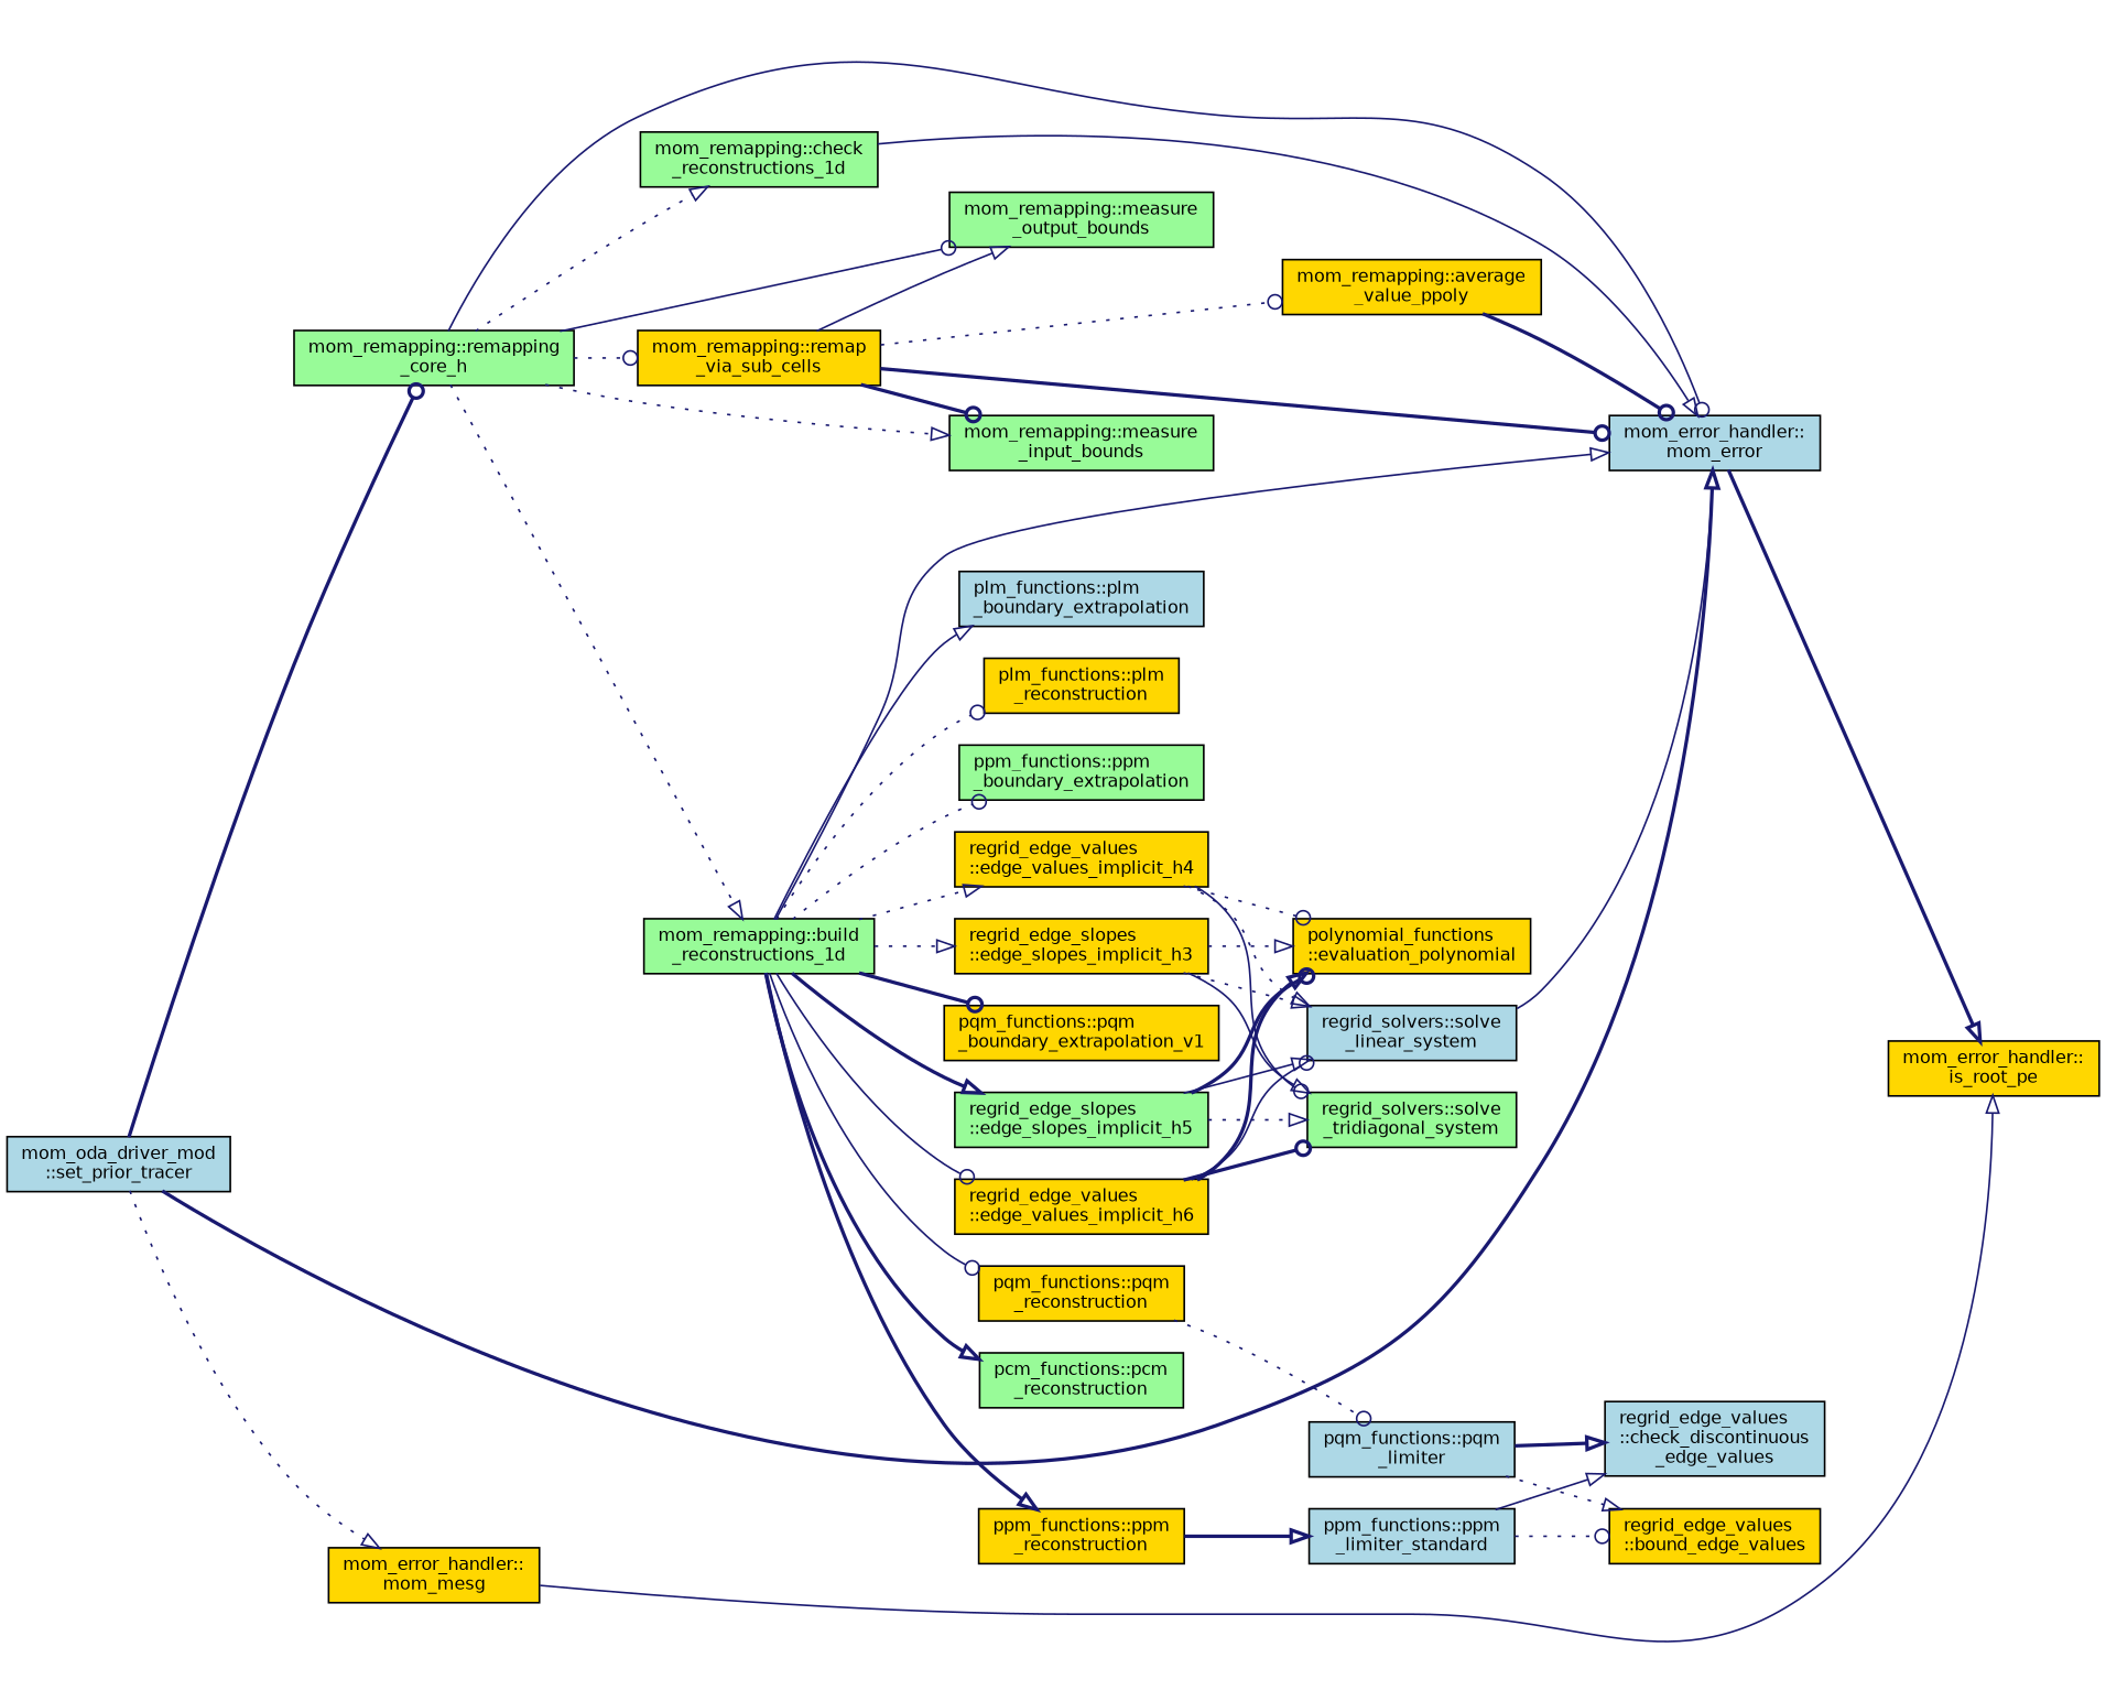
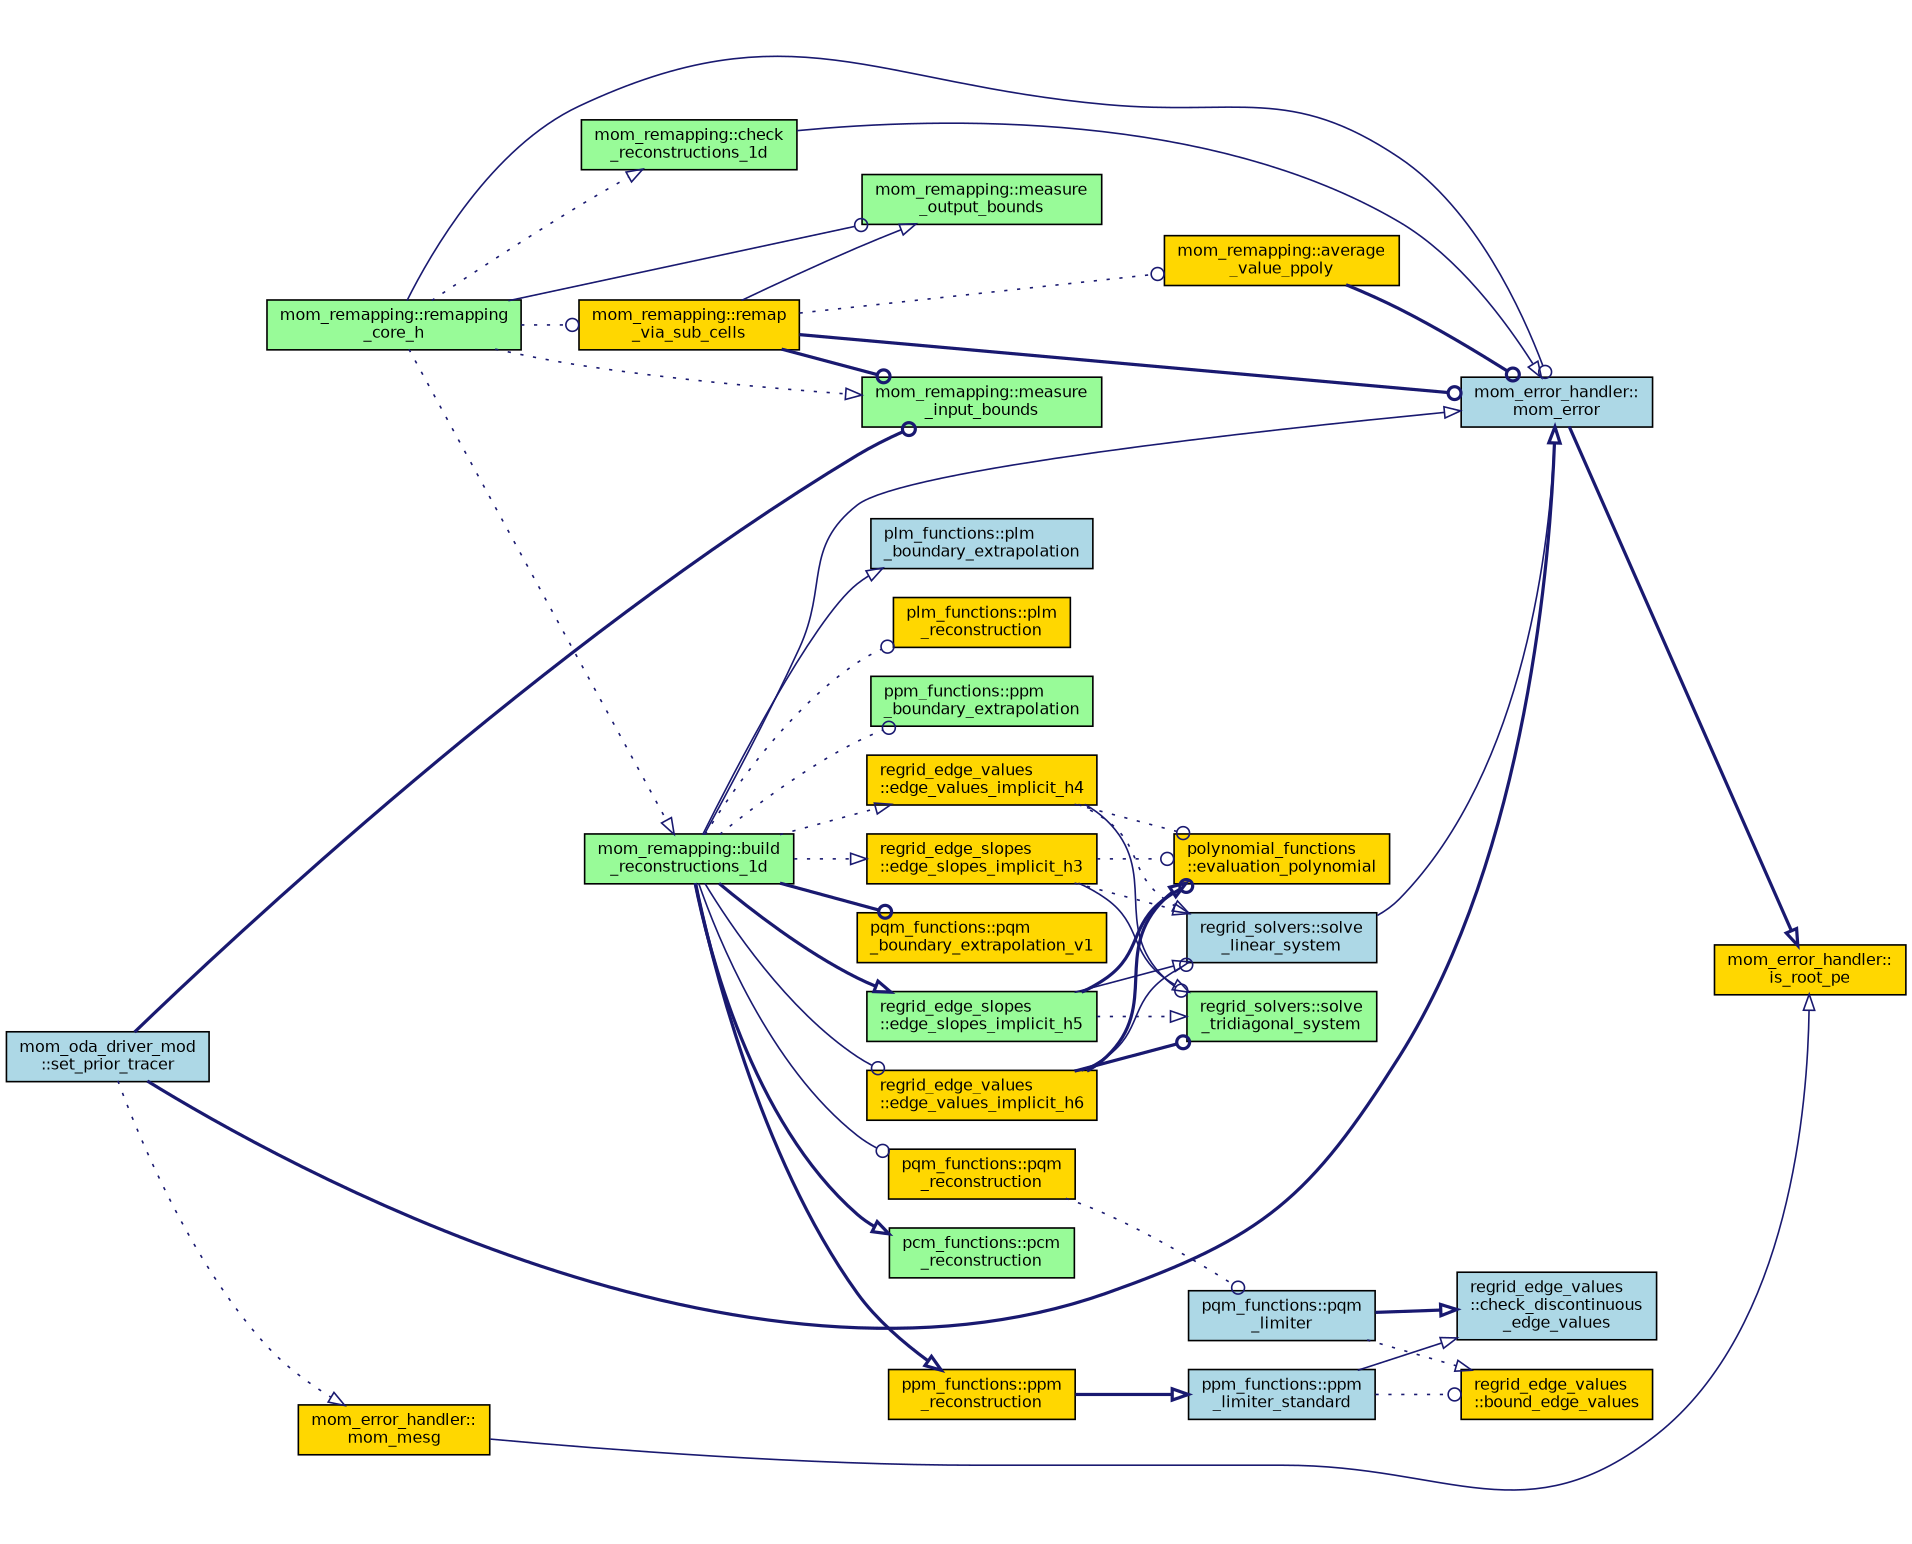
  digraph {
    rankdir=LR
    node [color=black fillcolor=gold fontname=Helvetica fontsize=10 shape=record style=filled]
    edge [arrowhead=onormal color=midnightblue fontname=Helvetica fontsize=10 labelfontname=Helvetica labelfontsize=10 style=dotted]
    n1 [fillcolor=lightblue fontcolor=black height=0.2 label="mom_oda_driver_mod\l::set_prior_tracer" width=0.4]
    n2 [fillcolor=lightblue height=0.2 label="mom_error_handler::\lmom_error" width=0.4]
    n3 [height=0.2 label="mom_error_handler::\lmom_mesg" width=0.4]
    n4 [fillcolor=palegreen height=0.2 label="mom_remapping::remapping\l_core_h" width=0.4]
    n5 [height=0.2 label="mom_error_handler::\lis_root_pe" width=0.4]
    n6 [fillcolor=palegreen height=0.2 label="mom_remapping::build\l_reconstructions_1d" width=0.4]
    n7 [fillcolor=palegreen height=0.2 label="mom_remapping::check\l_reconstructions_1d" width=0.4]
    n8 [fillcolor=palegreen height=0.2 label="mom_remapping::measure\l_input_bounds" width=0.4]
    n9 [fillcolor=palegreen height=0.2 label="mom_remapping::measure\l_output_bounds" width=0.4]
    n10 [height=0.2 label="mom_remapping::remap\l_via_sub_cells" width=0.4]
    n11 [height=0.2 label="regrid_edge_slopes\l::edge_slopes_implicit_h3" width=0.4]
    n12 [fillcolor=palegreen height=0.2 label="regrid_edge_slopes\l::edge_slopes_implicit_h5" width=0.4]
    n13 [height=0.2 label="regrid_edge_values\l::edge_values_implicit_h4" width=0.4]
    n14 [height=0.2 label="regrid_edge_values\l::edge_values_implicit_h6" width=0.4]
    n15 [fillcolor=palegreen height=0.2 label="pcm_functions::pcm\l_reconstruction" width=0.4]
    n16 [fillcolor=lightblue height=0.2 label="plm_functions::plm\l_boundary_extrapolation" width=0.4]
    n17 [height=0.2 label="plm_functions::plm\l_reconstruction" width=0.4]
    n18 [fillcolor=palegreen height=0.2 label="ppm_functions::ppm\l_boundary_extrapolation" width=0.4]
    n19 [height=0.2 label="ppm_functions::ppm\l_reconstruction" width=0.4]
    n20 [height=0.2 label="pqm_functions::pqm\l_boundary_extrapolation_v1" width=0.4]
    n21 [height=0.2 label="pqm_functions::pqm\l_reconstruction" width=0.4]
    n22 [height=0.2 label="mom_remapping::average\l_value_ppoly" width=0.4]
    n23 [height=0.2 label="polynomial_functions\l::evaluation_polynomial" width=0.4]
    n24 [fillcolor=lightblue height=0.2 label="regrid_solvers::solve\l_linear_system" width=0.4]
    n25 [fillcolor=palegreen height=0.2 label="regrid_solvers::solve\l_tridiagonal_system" width=0.4]
    n26 [fillcolor=lightblue height=0.2 label="ppm_functions::ppm\l_limiter_standard" width=0.4]
    n27 [fillcolor=lightblue height=0.2 label="pqm_functions::pqm\l_limiter" width=0.4]
    n28 [height=0.2 label="regrid_edge_values\l::bound_edge_values" width=0.4]
    n29 [fillcolor=lightblue height=0.2 label="regrid_edge_values\l::check_discontinuous\l_edge_values" width=0.4]
    n1 -> n2 [style=bold]
    n1 -> n3
-   n1 -> n4 [arrowhead=odot style=bold]
+   n1 -> n8 [arrowhead=odot style=bold]
    n2 -> n5 [style=bold]
    n3 -> n5 [style=solid]
    n4 -> n2 [arrowhead=odot style=solid]
    n4 -> n6
    n4 -> n7
    n4 -> n8
    n4 -> n9 [arrowhead=odot style=solid]
    n4 -> n10 [arrowhead=odot]
    n6 -> n2 [style=solid]
    n6 -> n11
    n6 -> n12 [style=bold]
    n6 -> n13
    n6 -> n14 [arrowhead=odot style=solid]
    n6 -> n15 [style=bold]
    n6 -> n16 [style=solid]
    n6 -> n17 [arrowhead=odot]
    n6 -> n18 [arrowhead=odot]
    n6 -> n19 [style=bold]
    n6 -> n20 [arrowhead=odot style=bold]
    n6 -> n21 [arrowhead=odot style=solid]
    n7 -> n2 [style=solid]
    n10 -> n2 [arrowhead=odot style=bold]
    n10 -> n8 [arrowhead=odot style=bold]
    n10 -> n9 [style=solid]
    n10 -> n22 [arrowhead=odot]
-   n11 -> n23
+   n11 -> n23 [arrowhead=odot]
    n11 -> n24
    n11 -> n25 [style=solid]
    n12 -> n23 [arrowhead=odot style=bold]
    n12 -> n24 [style=solid]
    n12 -> n25
    n13 -> n23 [arrowhead=odot]
    n13 -> n24
    n13 -> n25 [arrowhead=odot style=solid]
    n14 -> n23 [style=bold]
    n14 -> n24 [arrowhead=odot style=solid]
    n14 -> n25 [arrowhead=odot style=bold]
    n19 -> n26 [style=bold]
    n21 -> n27 [arrowhead=odot]
    n22 -> n2 [arrowhead=odot style=bold]
    n24 -> n2 [style=solid]
    n26 -> n28 [arrowhead=odot]
    n26 -> n29 [style=solid]
    n27 -> n28
    n27 -> n29 [style=bold]
  }
